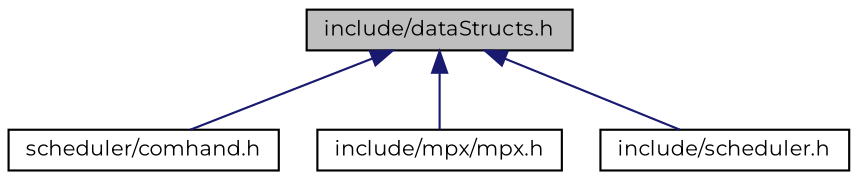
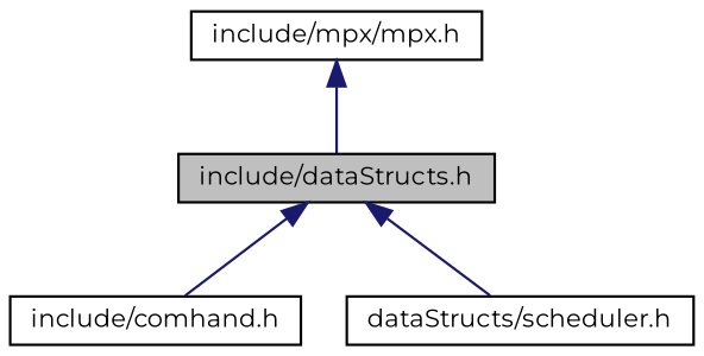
  digraph {
    fontname=Montserrat
    node [color=black fillcolor=white fontname=Montserrat fontsize=10 shape=record style=filled]
    edge [color=midnightblue dir=back fontname=Montserrat fontsize=10 labelfontname=Helvetica labelfontsize=10 style=solid]
    n1 [fillcolor=grey75 fontcolor=black height=0.2 label="include/dataStructs.h" width=0.4]
-   n2 [height=0.2 label="scheduler/comhand.h" width=0.4]
+   n2 [height=0.2 label="include/comhand.h" width=0.4]
    n3 [height=0.2 label="include/mpx/mpx.h" width=0.4]
-   n4 [height=0.2 label="include/scheduler.h" width=0.4]
+   n4 [height=0.2 label="dataStructs/scheduler.h" width=0.4]
    n1 -> n2
-   n1 -> n3
+   n3 -> n1
    n1 -> n4
  }
